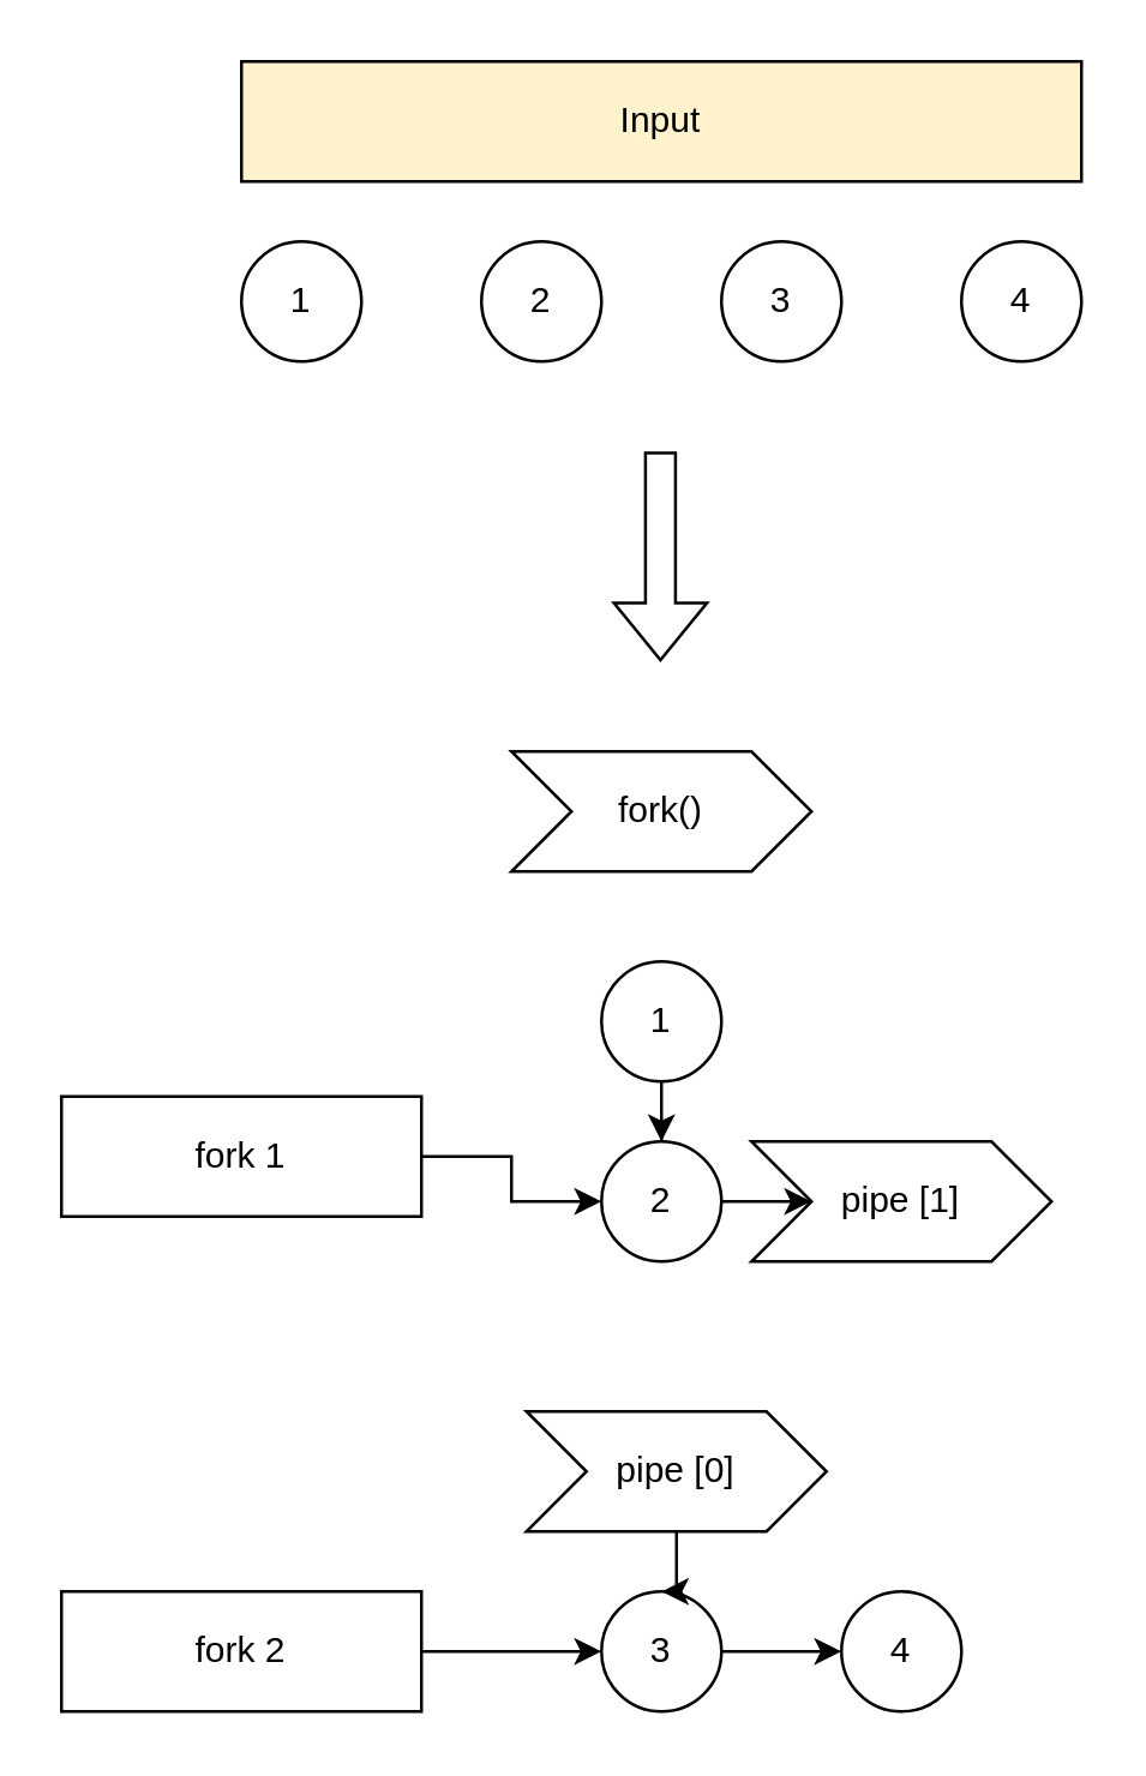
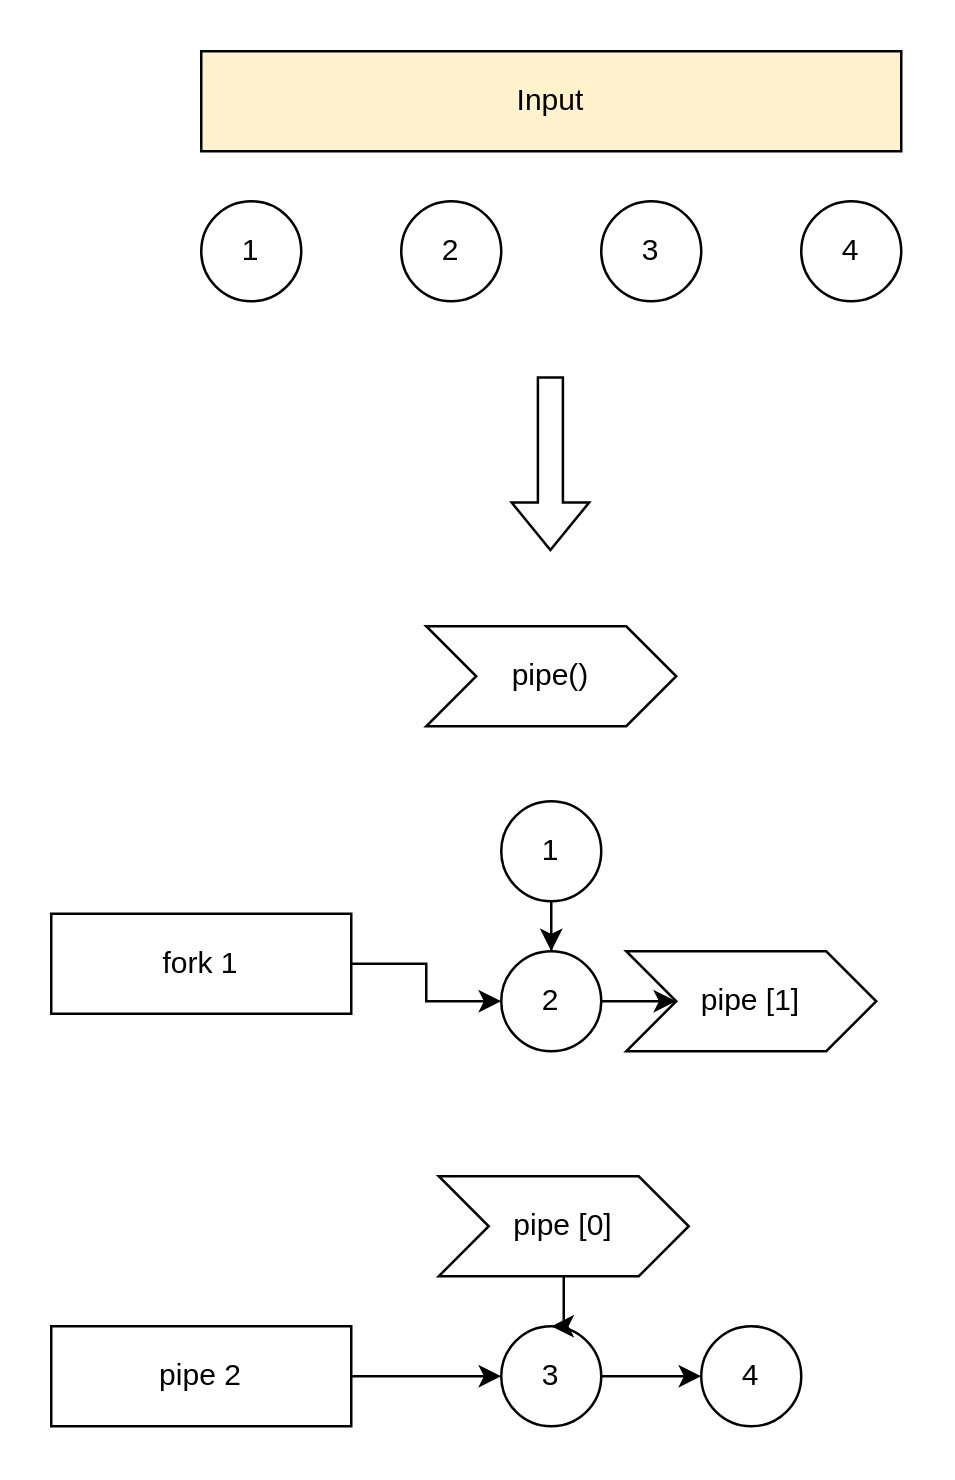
  <mxCell id="0" />
  <mxCell id="1" parent="0" />
  <mxCell id="2" value="Input" style="rounded=0;whiteSpace=wrap;html=1;fillColor=#fff2cc;" parent="1" vertex="1"><mxGeometry x="80" y="20" width="280" height="40" as="geometry" /></mxCell>
  <mxCell id="3" value="1" style="ellipse;whiteSpace=wrap;html=1;aspect=fixed;fillColor=light-dark(#FFFFFF,#71FF7A);rounded=0;" parent="1" vertex="1"><mxGeometry x="80" y="80" width="40" height="40" as="geometry" /></mxCell>
  <mxCell id="4" value="2" style="ellipse;whiteSpace=wrap;html=1;aspect=fixed;shadow=0;fillColor=light-dark(#FFFFFF,#FFB366);rounded=0;" parent="1" vertex="1"><mxGeometry x="160" y="80" width="40" height="40" as="geometry" /></mxCell>
  <mxCell id="5" value="3" style="ellipse;whiteSpace=wrap;html=1;aspect=fixed;fillColor=light-dark(#FFFFFF,#FFB366);shadow=0;rounded=0;" parent="1" vertex="1"><mxGeometry x="240" y="80" width="40" height="40" as="geometry" /></mxCell>
  <mxCell id="6" value="4" style="ellipse;whiteSpace=wrap;html=1;aspect=fixed;fillColor=light-dark(#FFFFFF,#71FF7A);rounded=0;" parent="1" vertex="1"><mxGeometry x="320" y="80" width="40" height="40" as="geometry" /></mxCell>
  <mxCell id="7" value="" style="shape=flexArrow;endArrow=classic;html=1;rounded=0;" parent="1" edge="1"><mxGeometry width="50" height="50" relative="1" as="geometry"><mxPoint x="219.66" y="150" as="sourcePoint" /><mxPoint x="219.66" y="220" as="targetPoint" /></mxGeometry></mxCell>
  <mxCell id="8" style="edgeStyle=orthogonalEdgeStyle;rounded=0;orthogonalLoop=1;jettySize=auto;html=1;exitX=1;exitY=0.5;exitDx=0;exitDy=0;" parent="1" source="9" target="11" edge="1"><mxGeometry relative="1" as="geometry" /></mxCell>
  <mxCell id="9" value="fork 1" style="rounded=0;whiteSpace=wrap;html=1;" parent="1" vertex="1"><mxGeometry x="20" y="365" width="120" height="40" as="geometry" /></mxCell>
  <mxCell id="10" style="edgeStyle=orthogonalEdgeStyle;rounded=0;orthogonalLoop=1;jettySize=auto;html=1;" parent="1" source="11" target="16" edge="1"><mxGeometry relative="1" as="geometry" /></mxCell>
  <mxCell id="11" value="2" style="ellipse;whiteSpace=wrap;html=1;aspect=fixed;shadow=0;fillColor=light-dark(#FFFFFF,#FFB366);rounded=0;" parent="1" vertex="1"><mxGeometry x="200" y="380" width="40" height="40" as="geometry" /></mxCell>
  <mxCell id="12" style="edgeStyle=orthogonalEdgeStyle;rounded=0;orthogonalLoop=1;jettySize=auto;html=1;exitX=1;exitY=0.5;exitDx=0;exitDy=0;" parent="1" source="13" target="15" edge="1"><mxGeometry relative="1" as="geometry" /></mxCell>
- <mxCell id="13" value="fork 2" style="rounded=0;whiteSpace=wrap;html=1;" parent="1" vertex="1"><mxGeometry x="20" y="530" width="120" height="40" as="geometry" /></mxCell>
+ <mxCell id="13" value="pipe 2" style="rounded=0;whiteSpace=wrap;html=1;" parent="1" vertex="1"><mxGeometry x="20" y="530" width="120" height="40" as="geometry" /></mxCell>
  <mxCell id="14" style="edgeStyle=orthogonalEdgeStyle;rounded=0;orthogonalLoop=1;jettySize=auto;html=1;entryX=0;entryY=0.5;entryDx=0;entryDy=0;" parent="1" source="15" target="21" edge="1"><mxGeometry relative="1" as="geometry" /></mxCell>
  <mxCell id="15" value="3" style="ellipse;whiteSpace=wrap;html=1;aspect=fixed;shadow=0;fillColor=light-dark(#FFFFFF,#FFB366);rounded=0;" parent="1" vertex="1"><mxGeometry x="200" y="530" width="40" height="40" as="geometry" /></mxCell>
  <mxCell id="16" value="pipe [1]" style="shape=step;perimeter=stepPerimeter;whiteSpace=wrap;html=1;fixedSize=1;rounded=0;" parent="1" vertex="1"><mxGeometry x="250" y="380" width="100" height="40" as="geometry" /></mxCell>
  <mxCell id="17" style="edgeStyle=orthogonalEdgeStyle;rounded=0;orthogonalLoop=1;jettySize=auto;html=1;entryX=0.5;entryY=0;entryDx=0;entryDy=0;" parent="1" source="18" target="11" edge="1"><mxGeometry relative="1" as="geometry" /></mxCell>
  <mxCell id="18" value="1" style="ellipse;whiteSpace=wrap;html=1;aspect=fixed;fillColor=light-dark(#FFFFFF,#71FF7A);rounded=0;" parent="1" vertex="1"><mxGeometry x="200" y="320" width="40" height="40" as="geometry" /></mxCell>
  <mxCell id="19" style="edgeStyle=orthogonalEdgeStyle;rounded=0;orthogonalLoop=1;jettySize=auto;html=1;" parent="1" source="20" target="15" edge="1"><mxGeometry relative="1" as="geometry" /></mxCell>
  <mxCell id="20" value="pipe [0]" style="shape=step;perimeter=stepPerimeter;whiteSpace=wrap;html=1;fixedSize=1;rounded=0;" parent="1" vertex="1"><mxGeometry x="175" y="470" width="100" height="40" as="geometry" /></mxCell>
  <mxCell id="21" value="4" style="ellipse;whiteSpace=wrap;html=1;aspect=fixed;fillColor=light-dark(#FFFFFF,#71FF7A);rounded=0;" parent="1" vertex="1"><mxGeometry x="280" y="530" width="40" height="40" as="geometry" /></mxCell>
- <mxCell id="22" value="fork()" style="shape=step;perimeter=stepPerimeter;whiteSpace=wrap;html=1;fixedSize=1;rounded=0;" parent="1" vertex="1"><mxGeometry x="170" y="250" width="100" height="40" as="geometry" /></mxCell>
+ <mxCell id="22" value="pipe()" style="shape=step;perimeter=stepPerimeter;whiteSpace=wrap;html=1;fixedSize=1;rounded=0;" parent="1" vertex="1"><mxGeometry x="170" y="250" width="100" height="40" as="geometry" /></mxCell>
